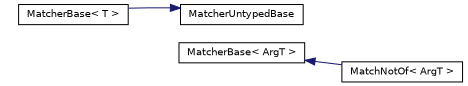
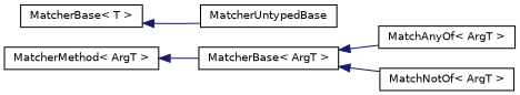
  digraph {
    rankdir=LR
    node [color=black fillcolor=white fontname=Helvetica fontsize=10 shape=record style=filled]
    edge [color=midnightblue dir=back fontname=Helvetica fontsize=10 labelfontname=Helvetica labelfontsize=10 style=solid]
+   n1 [height=0.2 label="MatcherMethod\< ArgT \>" width=0.4]
    n2 [height=0.2 label="MatcherBase\< ArgT \>" width=0.4]
+   n3 [height=0.2 label="MatchAnyOf\< ArgT \>" width=0.4]
    n4 [height=0.2 label="MatchNotOf\< ArgT \>" width=0.4]
    n5 [height=0.2 label="MatcherBase\< T \>" width=0.4]
    n6 [height=0.2 label=MatcherUntypedBase width=0.4]
+   n1 -> n2
+   n2 -> n3
    n2 -> n4
-   n6 -> n5
+   n5 -> n6
  }
